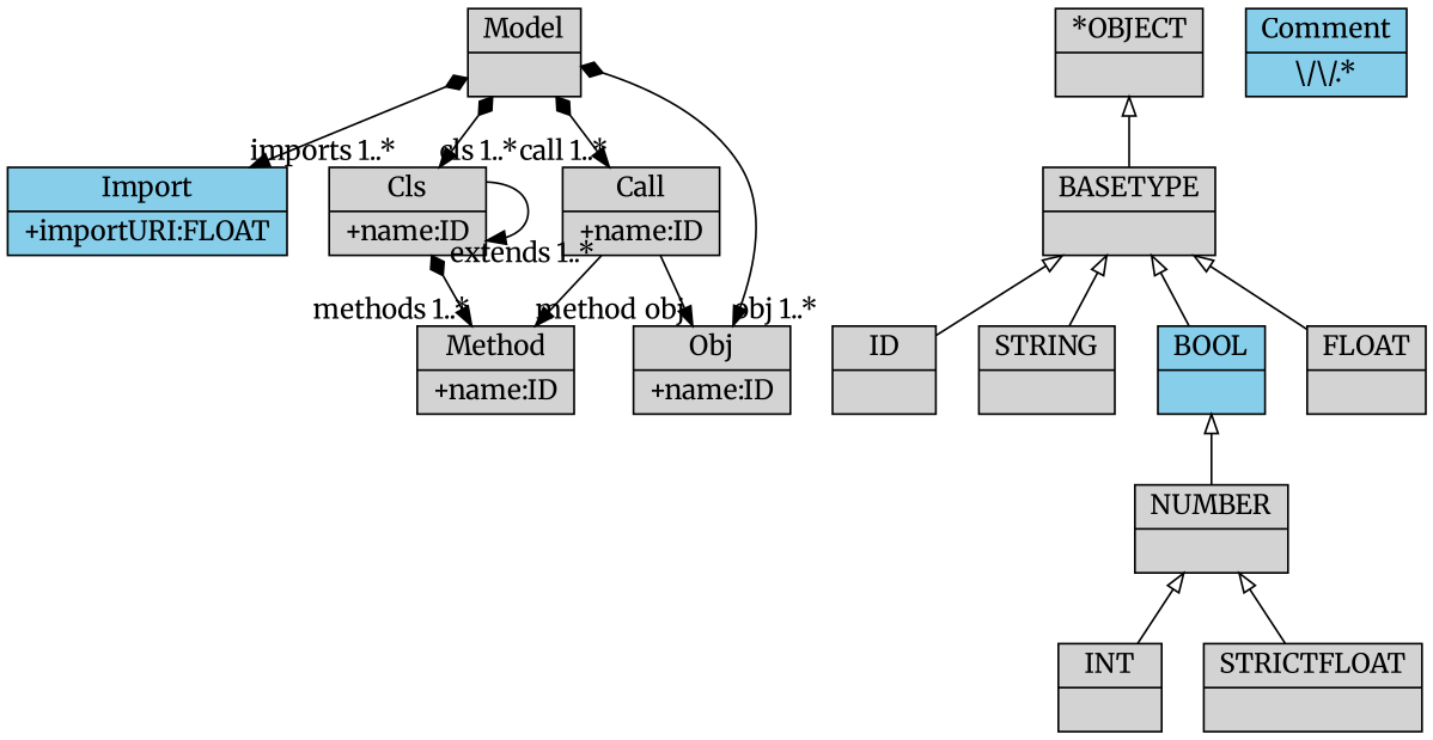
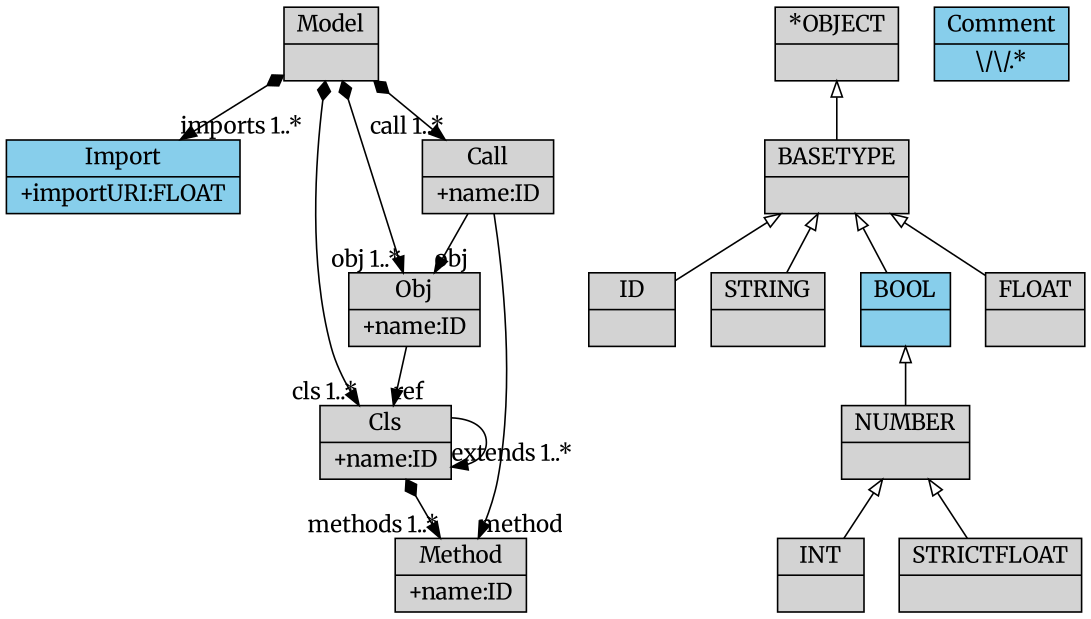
  digraph {
    fontname=Merriweather
    fontsize=8
    nodesep=0.3
    node [fillcolor=lightgrey fontname=Merriweather shape=record style=filled]
    edge [arrowtail=empty dir=back fontname=Merriweather]
    n1 [label="{Model|}"]
    n2 [fillcolor=skyblue label="{Import|+importURI:FLOAT\l}"]
    n3 [label="{Cls|+name:ID\l}"]
    n4 [label="{Obj|+name:ID\l}"]
    n5 [label="{Call|+name:ID\l}"]
    n6 [label="{Method|+name:ID\l}"]
    n7 [label="{ID|}"]
    n8 [label="{STRING|}"]
    n9 [fillcolor=skyblue label="{BOOL|}"]
    n10 [label="{NUMBER|}"]
    n11 [label="{INT|}"]
    n12 [label="{FLOAT|}"]
    n13 [label="{STRICTFLOAT|}"]
    n14 [label="{BASETYPE|}"]
    n15 [label="{*OBJECT|}"]
    n16 [fillcolor=skyblue label="{Comment|\\/\\/.*}"]
    n1 -> n2 [arrowtail=diamond dir=both headlabel="imports 1..*"]
    n1 -> n3 [arrowtail=diamond dir=both headlabel="cls 1..*"]
    n1 -> n4 [arrowtail=diamond dir=both headlabel="obj 1..*"]
    n1 -> n5 [arrowtail=diamond dir=both headlabel="call 1..*"]
    n3 -> n3 [dir=black headlabel="extends 1..*"]
    n3 -> n6 [arrowtail=diamond dir=both headlabel="methods 1..*"]
+   n4 -> n3 [dir=black headlabel="ref "]
    n5 -> n4 [dir=black headlabel="obj "]
    n5 -> n6 [dir=black headlabel="method "]
    n9 -> n10
    n10 -> n11
    n10 -> n13
    n14 -> n7
    n14 -> n8
    n14 -> n9
    n14 -> n12
    n15 -> n14
  }
